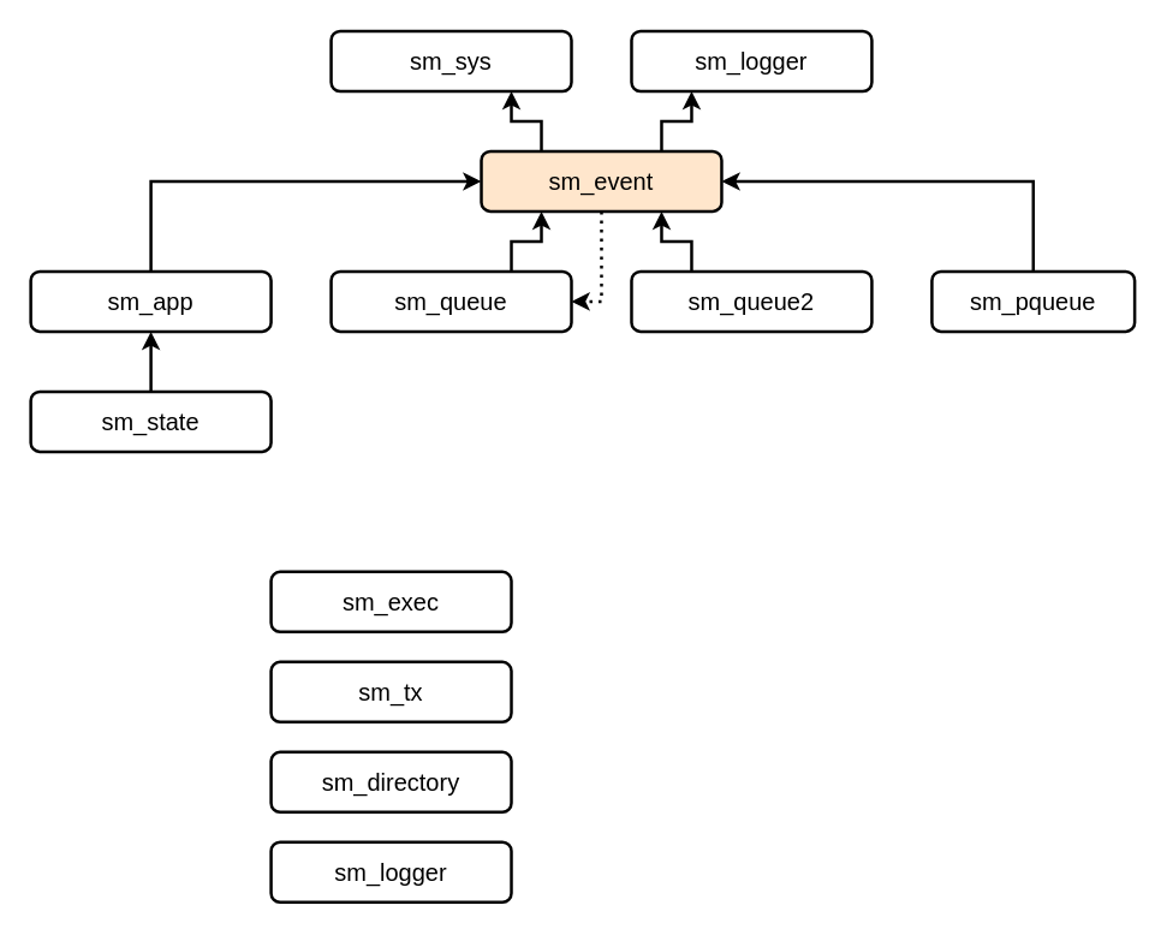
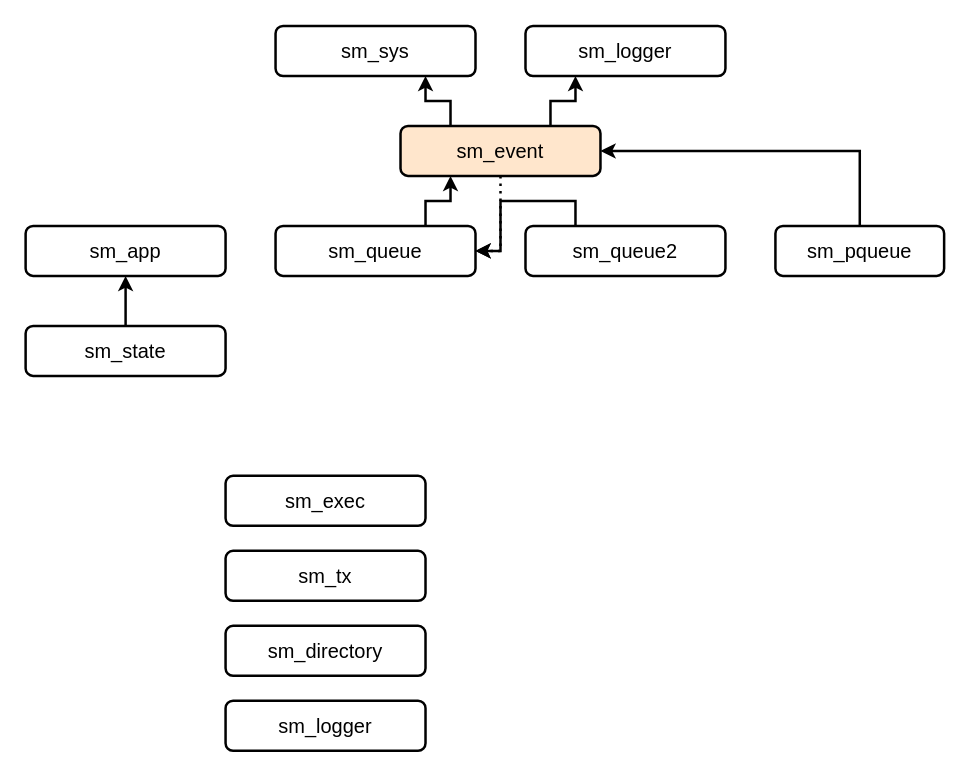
  <mxCell id="0" />
  <mxCell id="1" parent="0" />
  <mxCell id="2" value="sm_tx" style="rounded=1;whiteSpace=wrap;html=1;strokeWidth=2;fontSize=16;" vertex="1" parent="1"><mxGeometry x="180" y="440" width="160" height="40" as="geometry" /></mxCell>
  <mxCell id="3" value="sm_exec" style="rounded=1;whiteSpace=wrap;html=1;strokeWidth=2;fontSize=16;" vertex="1" parent="1"><mxGeometry x="180" y="380" width="160" height="40" as="geometry" /></mxCell>
  <mxCell id="4" style="edgeStyle=orthogonalEdgeStyle;rounded=0;orthogonalLoop=1;jettySize=auto;html=1;entryX=1;entryY=0.5;entryDx=0;entryDy=0;exitX=0.5;exitY=0;exitDx=0;exitDy=0;strokeWidth=2;" edge="1" parent="1" source="5" target="18"><mxGeometry relative="1" as="geometry" /></mxCell>
  <mxCell id="5" value="sm_pqueue" style="rounded=1;whiteSpace=wrap;html=1;strokeWidth=2;fontSize=16;" vertex="1" parent="1"><mxGeometry x="620" y="180" width="135" height="40" as="geometry" /></mxCell>
  <mxCell id="6" value="sm_logger" style="rounded=1;whiteSpace=wrap;html=1;strokeWidth=2;fontSize=16;" vertex="1" parent="1"><mxGeometry x="420" y="20" width="160" height="40" as="geometry" /></mxCell>
  <mxCell id="7" value="" style="edgeStyle=orthogonalEdgeStyle;rounded=0;orthogonalLoop=1;jettySize=auto;html=1;strokeWidth=2;" edge="1" parent="1" source="8" target="10"><mxGeometry relative="1" as="geometry" /></mxCell>
  <mxCell id="8" value="sm_state" style="rounded=1;whiteSpace=wrap;html=1;strokeWidth=2;fontSize=16;" vertex="1" parent="1"><mxGeometry x="20" y="260" width="160" height="40" as="geometry" /></mxCell>
- <mxCell id="9" value="" style="edgeStyle=orthogonalEdgeStyle;rounded=0;orthogonalLoop=1;jettySize=auto;html=1;exitX=0.5;exitY=0;exitDx=0;exitDy=0;entryX=0;entryY=0.5;entryDx=0;entryDy=0;strokeWidth=2;" edge="1" parent="1" source="10" target="18"><mxGeometry relative="1" as="geometry" /></mxCell>
  <mxCell id="10" value="sm_app" style="rounded=1;whiteSpace=wrap;html=1;strokeWidth=2;fontSize=16;" vertex="1" parent="1"><mxGeometry x="20" y="180" width="160" height="40" as="geometry" /></mxCell>
  <mxCell id="11" value="" style="edgeStyle=orthogonalEdgeStyle;rounded=0;orthogonalLoop=1;jettySize=auto;html=1;exitX=0.75;exitY=0;exitDx=0;exitDy=0;entryX=0.25;entryY=1;entryDx=0;entryDy=0;strokeWidth=2;" edge="1" parent="1" source="14" target="18"><mxGeometry relative="1" as="geometry" /></mxCell>
  <mxCell id="12" value="sm_queue2" style="rounded=1;whiteSpace=wrap;html=1;strokeWidth=2;fontSize=16;" vertex="1" parent="1"><mxGeometry x="420" y="180" width="160" height="40" as="geometry" /></mxCell>
- <mxCell id="13" value="" style="edgeStyle=orthogonalEdgeStyle;rounded=0;orthogonalLoop=1;jettySize=auto;html=1;entryX=0.75;entryY=1;entryDx=0;entryDy=0;exitX=0.25;exitY=0;exitDx=0;exitDy=0;strokeWidth=2;" edge="1" parent="1" source="12" target="18"><mxGeometry relative="1" as="geometry" /></mxCell>
+ <mxCell id="13" value="" style="edgeStyle=orthogonalEdgeStyle;rounded=0;orthogonalLoop=1;jettySize=auto;html=1;exitX=0.25;exitY=0;exitDx=0;exitDy=0;strokeWidth=2;" edge="1" parent="1" source="12" target="14"><mxGeometry relative="1" as="geometry" /></mxCell>
  <mxCell id="14" value="sm_queue" style="rounded=1;whiteSpace=wrap;html=1;strokeWidth=2;fontSize=16;" vertex="1" parent="1"><mxGeometry x="220" y="180" width="160" height="40" as="geometry" /></mxCell>
  <mxCell id="15" value="" style="edgeStyle=orthogonalEdgeStyle;rounded=0;orthogonalLoop=1;jettySize=auto;html=1;entryX=0.75;entryY=1;entryDx=0;entryDy=0;exitX=0.25;exitY=0;exitDx=0;exitDy=0;strokeWidth=2;" edge="1" parent="1" source="18" target="19"><mxGeometry relative="1" as="geometry" /></mxCell>
  <mxCell id="16" value="" style="edgeStyle=orthogonalEdgeStyle;rounded=0;orthogonalLoop=1;jettySize=auto;html=1;entryX=0.25;entryY=1;entryDx=0;entryDy=0;exitX=0.75;exitY=0;exitDx=0;exitDy=0;strokeWidth=2;" edge="1" parent="1" source="18" target="6"><mxGeometry relative="1" as="geometry" /></mxCell>
  <mxCell id="17" style="edgeStyle=orthogonalEdgeStyle;rounded=0;orthogonalLoop=1;jettySize=auto;html=1;entryX=1;entryY=0.5;entryDx=0;entryDy=0;exitX=0.5;exitY=1;exitDx=0;exitDy=0;dashed=1;dashPattern=1 2;strokeWidth=2;" edge="1" parent="1" source="18" target="14"><mxGeometry relative="1" as="geometry" /></mxCell>
  <mxCell id="18" value="sm_event" style="rounded=1;whiteSpace=wrap;html=1;strokeWidth=2;fontSize=16;fillColor=#ffe6cc;" vertex="1" parent="1"><mxGeometry x="320" y="100" width="160" height="40" as="geometry" /></mxCell>
  <mxCell id="19" value="sm_sys" style="rounded=1;whiteSpace=wrap;html=1;strokeWidth=2;fontSize=16;" vertex="1" parent="1"><mxGeometry x="220" y="20" width="160" height="40" as="geometry" /></mxCell>
  <mxCell id="20" value="sm_directory" style="rounded=1;whiteSpace=wrap;html=1;strokeWidth=2;fontSize=16;" vertex="1" parent="1"><mxGeometry x="180" y="500" width="160" height="40" as="geometry" /></mxCell>
  <mxCell id="21" value="sm_logger" style="rounded=1;whiteSpace=wrap;html=1;strokeWidth=2;fontSize=16;" vertex="1" parent="1"><mxGeometry x="180" y="560" width="160" height="40" as="geometry" /></mxCell>
